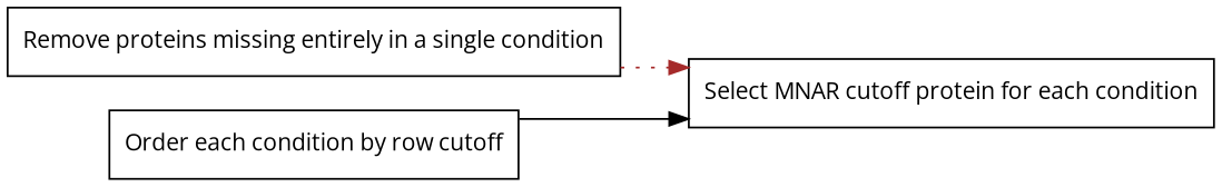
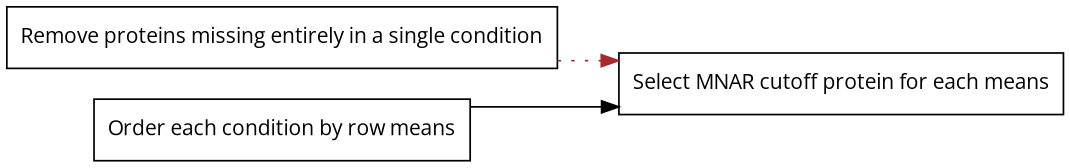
  digraph {
    fontname="Open Sans"
    rankdir=LR
    splines=ortho
    node [fontname="Open Sans" fontsize=12 shape=box]
    edge [fontname="Open Sans" fontsize=12]
    n1 [label="Remove proteins missing entirely in a single condition"]
-   n2 [label="Select MNAR cutoff protein for each condition"]
-   n3 [label="Order each condition by row cutoff"]
+   n2 [label="Select MNAR cutoff protein for each means"]
+   n3 [label="Order each condition by row means"]
    n1 -> n2 [color=brown style=dotted]
    n3 -> n2 [color=black style=solid]
  }
